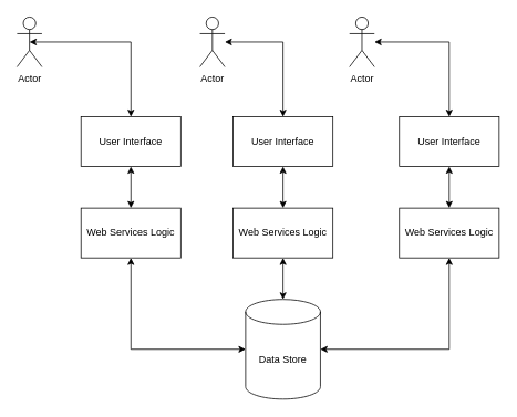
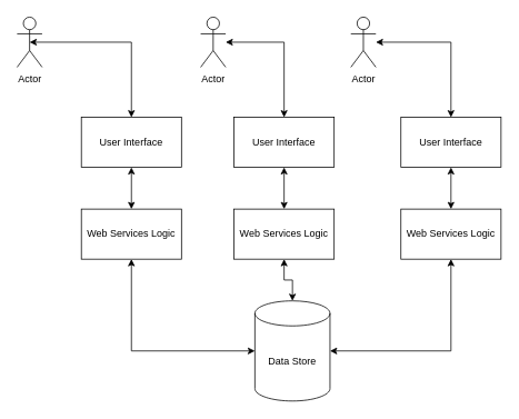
  <mxCell id="0" />
  <mxCell id="1" parent="0" />
  <mxCell id="2" value="User Interface" style="rounded=0;whiteSpace=wrap;html=1;" vertex="1" parent="1"><mxGeometry x="97" y="140" width="120" height="60" as="geometry" /></mxCell>
  <mxCell id="3" style="edgeStyle=orthogonalEdgeStyle;rounded=0;orthogonalLoop=1;jettySize=auto;html=1;exitX=0.5;exitY=0;exitDx=0;exitDy=0;entryX=0.5;entryY=1;entryDx=0;entryDy=0;startArrow=classic;startFill=1;" edge="1" parent="1" source="4" target="2"><mxGeometry relative="1" as="geometry" /></mxCell>
  <mxCell id="4" value="Web Services Logic" style="rounded=0;whiteSpace=wrap;html=1;" vertex="1" parent="1"><mxGeometry x="97" y="250" width="120" height="60" as="geometry" /></mxCell>
  <mxCell id="5" style="edgeStyle=orthogonalEdgeStyle;rounded=0;orthogonalLoop=1;jettySize=auto;html=1;entryX=0.5;entryY=1;entryDx=0;entryDy=0;startArrow=classic;startFill=1;" edge="1" parent="1" source="7" target="4"><mxGeometry relative="1" as="geometry" /></mxCell>
  <mxCell id="6" style="edgeStyle=orthogonalEdgeStyle;rounded=0;orthogonalLoop=1;jettySize=auto;html=1;entryX=0.5;entryY=1;entryDx=0;entryDy=0;startArrow=classic;startFill=1;" edge="1" parent="1" source="7" target="12"><mxGeometry relative="1" as="geometry" /></mxCell>
- <mxCell id="7" value="Data Store" style="shape=cylinder3;whiteSpace=wrap;html=1;boundedLbl=1;backgroundOutline=1;size=15;" vertex="1" parent="1"><mxGeometry x="295" y="360" width="90" height="120" as="geometry" /></mxCell>
+ <mxCell id="7" value="Data Store" style="shape=cylinder3;whiteSpace=wrap;html=1;boundedLbl=1;backgroundOutline=1;size=15;" vertex="1" parent="1"><mxGeometry x="305" y="360" width="90" height="120" as="geometry" /></mxCell>
  <mxCell id="8" style="edgeStyle=orthogonalEdgeStyle;rounded=0;orthogonalLoop=1;jettySize=auto;html=1;exitX=0.5;exitY=0.5;exitDx=0;exitDy=0;exitPerimeter=0;entryX=0.5;entryY=0;entryDx=0;entryDy=0;startArrow=classic;startFill=1;" edge="1" parent="1" source="9" target="2"><mxGeometry relative="1" as="geometry" /></mxCell>
  <mxCell id="9" value="Actor" style="shape=umlActor;verticalLabelPosition=bottom;verticalAlign=top;html=1;" vertex="1" parent="1"><mxGeometry x="20" y="20" width="30" height="60" as="geometry" /></mxCell>
  <mxCell id="10" value="User Interface" style="rounded=0;whiteSpace=wrap;html=1;" vertex="1" parent="1"><mxGeometry x="280" y="140" width="120" height="60" as="geometry" /></mxCell>
  <mxCell id="11" style="edgeStyle=orthogonalEdgeStyle;rounded=0;orthogonalLoop=1;jettySize=auto;html=1;exitX=0.5;exitY=0;exitDx=0;exitDy=0;entryX=0.5;entryY=1;entryDx=0;entryDy=0;startArrow=classic;startFill=1;" edge="1" parent="1" source="12" target="10"><mxGeometry relative="1" as="geometry" /></mxCell>
  <mxCell id="12" value="Web Services Logic" style="rounded=0;whiteSpace=wrap;html=1;" vertex="1" parent="1"><mxGeometry x="280" y="250" width="120" height="60" as="geometry" /></mxCell>
  <mxCell id="13" value="User Interface" style="rounded=0;whiteSpace=wrap;html=1;" vertex="1" parent="1"><mxGeometry x="480" y="140" width="120" height="60" as="geometry" /></mxCell>
  <mxCell id="14" style="edgeStyle=orthogonalEdgeStyle;rounded=0;orthogonalLoop=1;jettySize=auto;html=1;exitX=0.5;exitY=0;exitDx=0;exitDy=0;entryX=0.5;entryY=1;entryDx=0;entryDy=0;startArrow=classic;startFill=1;" edge="1" parent="1" source="16" target="13"><mxGeometry relative="1" as="geometry" /></mxCell>
  <mxCell id="15" style="edgeStyle=orthogonalEdgeStyle;rounded=0;orthogonalLoop=1;jettySize=auto;html=1;entryX=1;entryY=0.5;entryDx=0;entryDy=0;entryPerimeter=0;startArrow=classic;startFill=1;exitX=0.5;exitY=1;exitDx=0;exitDy=0;" edge="1" parent="1" source="16" target="7"><mxGeometry relative="1" as="geometry" /></mxCell>
  <mxCell id="16" value="Web Services Logic" style="rounded=0;whiteSpace=wrap;html=1;" vertex="1" parent="1"><mxGeometry x="480" y="250" width="120" height="60" as="geometry" /></mxCell>
  <mxCell id="17" style="edgeStyle=orthogonalEdgeStyle;rounded=0;orthogonalLoop=1;jettySize=auto;html=1;entryX=0.5;entryY=0;entryDx=0;entryDy=0;startArrow=classic;startFill=1;" edge="1" parent="1" source="18" target="10"><mxGeometry relative="1" as="geometry" /></mxCell>
  <mxCell id="18" value="Actor" style="shape=umlActor;verticalLabelPosition=bottom;verticalAlign=top;html=1;" vertex="1" parent="1"><mxGeometry x="240" y="20" width="30" height="60" as="geometry" /></mxCell>
  <mxCell id="19" style="edgeStyle=orthogonalEdgeStyle;rounded=0;orthogonalLoop=1;jettySize=auto;html=1;startArrow=classic;startFill=1;" edge="1" parent="1" source="20" target="13"><mxGeometry relative="1" as="geometry" /></mxCell>
  <mxCell id="20" value="Actor" style="shape=umlActor;verticalLabelPosition=bottom;verticalAlign=top;html=1;" vertex="1" parent="1"><mxGeometry x="420" y="20" width="30" height="60" as="geometry" /></mxCell>
